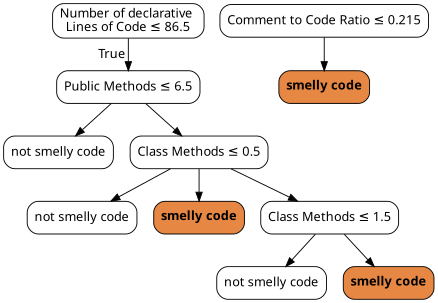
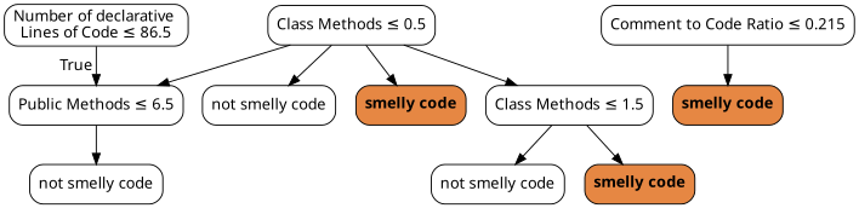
  digraph {
    fontname="Noto Sans"
    node [color=black fillcolor="#FFFFFF" fontname="Noto Sans" shape=box style="filled, rounded"]
    edge [fontname="Noto Sans"]
    n1 [label=<Number of declarative <br/>Lines of Code &le; 86.5>]
    n2 [label=<Public Methods &le; 6.5>]
    n3 [label=<not smelly code>]
    n4 [label=<Class Methods &le; 0.5>]
    n5 [label=<Comment to Code Ratio &le; 0.215>]
    n6 [fillcolor="#e68743" label=<<b>smelly code</b>>]
    n7 [label=<not smelly code>]
    n8 [fillcolor="#e68743" label=<<b>smelly code</b>>]
    n9 [label=<Class Methods &le; 1.5>]
    n10 [label=<not smelly code>]
    n11 [fillcolor="#e68743" label=<<b>smelly code</b>>]
    n1 -> n2 [headlabel=True labelangle=45 labeldistance=2.5]
    n2 -> n3
-   n2 -> n4
+   n4 -> n2
    n4 -> n7
    n4 -> n8
    n4 -> n9
    n5 -> n6
    n9 -> n10
    n9 -> n11
  }
